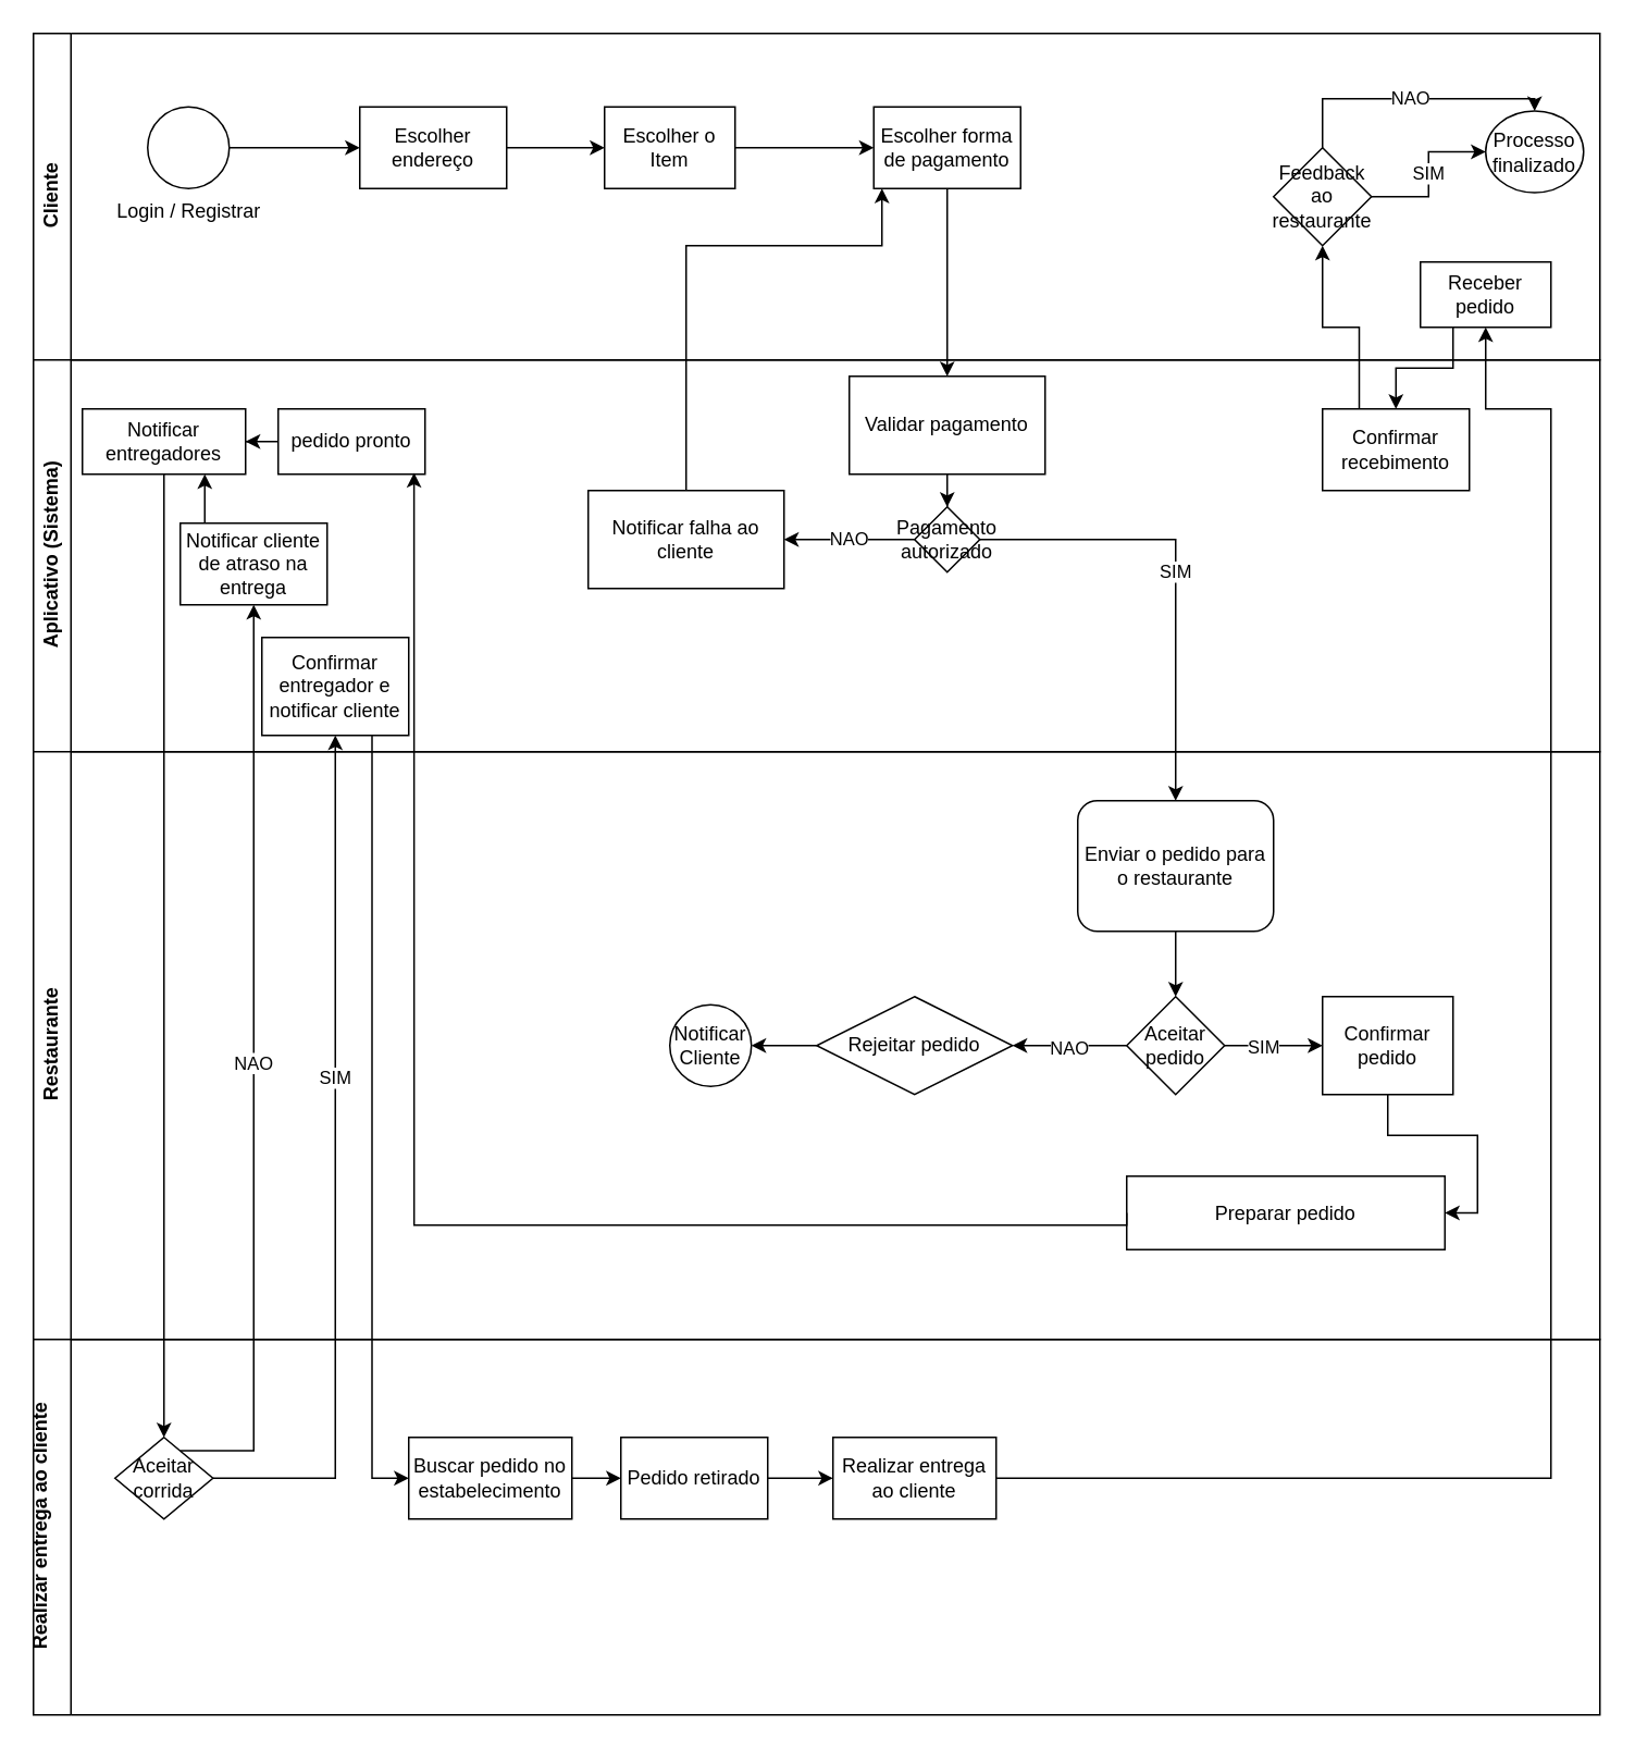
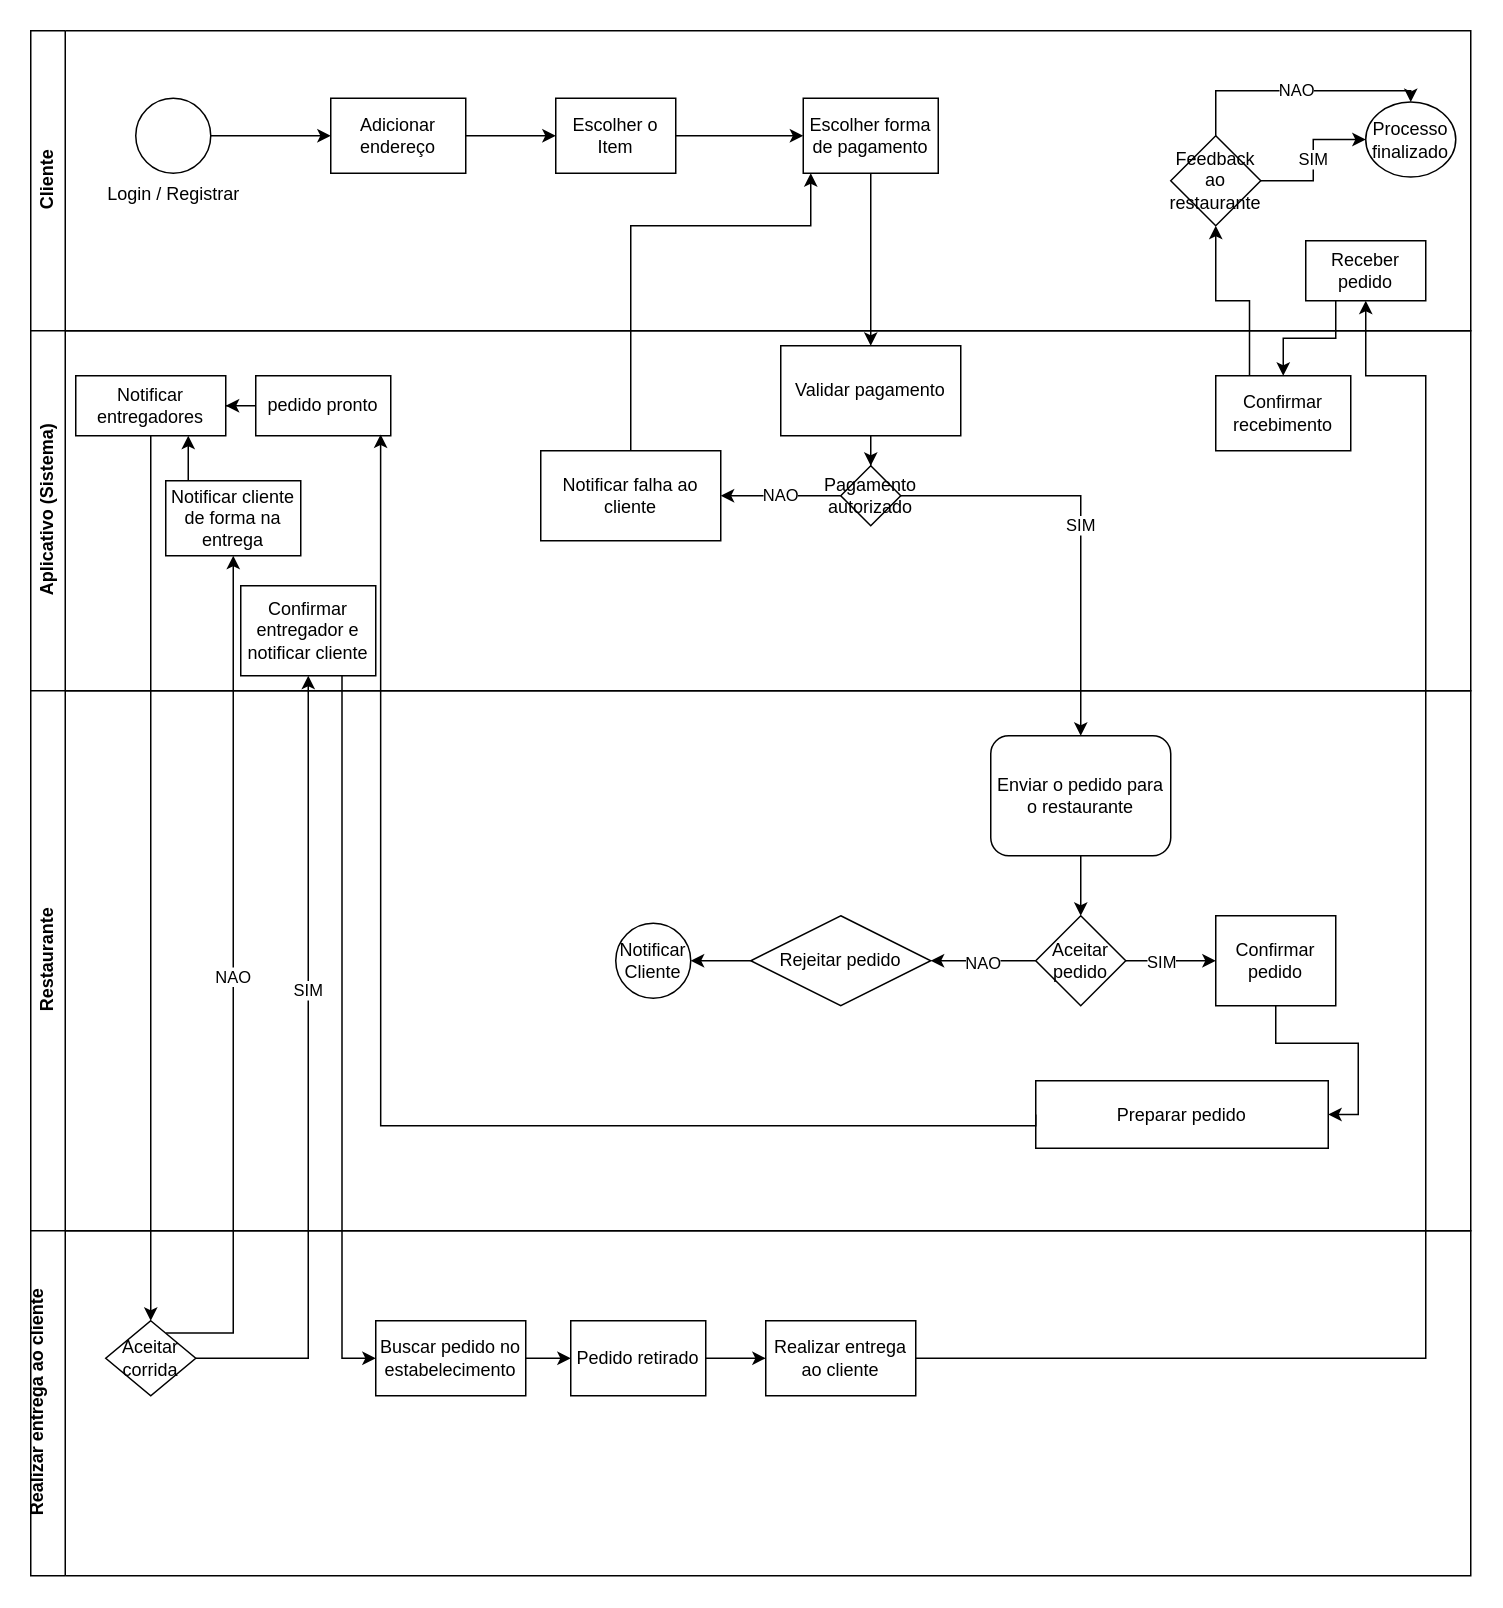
  <mxCell id="0" />
  <mxCell id="1" parent="0" />
  <mxCell id="2" value="Cliente" style="swimlane;horizontal=0;whiteSpace=wrap;html=1;" vertex="1" parent="1"><mxGeometry x="20" y="20" width="960" height="200" as="geometry"><mxRectangle x="190" y="230" width="40" height="70" as="alternateBounds" /></mxGeometry></mxCell>
  <mxCell id="3" style="edgeStyle=orthogonalEdgeStyle;rounded=0;orthogonalLoop=1;jettySize=auto;html=1;" edge="1" parent="2" source="4" target="6"><mxGeometry relative="1" as="geometry" /></mxCell>
- <mxCell id="4" value="Escolher endereço" style="whiteSpace=wrap;html=1;" vertex="1" parent="2"><mxGeometry x="200" y="45" width="90" height="50" as="geometry" /></mxCell>
+ <mxCell id="4" value="Adicionar endereço" style="whiteSpace=wrap;html=1;" vertex="1" parent="2"><mxGeometry x="200" y="45" width="90" height="50" as="geometry" /></mxCell>
  <mxCell id="5" style="edgeStyle=orthogonalEdgeStyle;rounded=0;orthogonalLoop=1;jettySize=auto;html=1;" edge="1" parent="2" source="6" target="7"><mxGeometry relative="1" as="geometry" /></mxCell>
  <mxCell id="6" value="Escolher o Item" style="whiteSpace=wrap;html=1;" vertex="1" parent="2"><mxGeometry x="350" y="45" width="80" height="50" as="geometry" /></mxCell>
  <mxCell id="7" value="Escolher forma de pagamento" style="whiteSpace=wrap;html=1;" vertex="1" parent="2"><mxGeometry x="515" y="45" width="90" height="50" as="geometry" /></mxCell>
  <mxCell id="8" value="Login / Registrar" style="shape=mxgraph.bpmn.shape;html=1;verticalLabelPosition=bottom;labelBackgroundColor=#ffffff;verticalAlign=top;perimeter=ellipsePerimeter;outline=standard;symbol=general;" parent="2" vertex="1"><mxGeometry x="70" y="45" width="50" height="50" as="geometry" /></mxCell>
  <mxCell id="9" style="edgeStyle=orthogonalEdgeStyle;rounded=0;orthogonalLoop=1;jettySize=auto;html=1;" edge="1" parent="2" source="8" target="4"><mxGeometry relative="1" as="geometry" /></mxCell>
  <mxCell id="10" value="Processo finalizado" style="ellipse;whiteSpace=wrap;html=1;" vertex="1" parent="2"><mxGeometry x="890" y="47.5" width="60" height="50" as="geometry" /></mxCell>
  <mxCell id="11" value="Receber pedido" style="whiteSpace=wrap;html=1;" vertex="1" parent="2"><mxGeometry x="850" y="140" width="80" height="40" as="geometry" /></mxCell>
  <mxCell id="12" value="SIM" style="edgeStyle=orthogonalEdgeStyle;rounded=0;orthogonalLoop=1;jettySize=auto;html=1;" edge="1" parent="2" source="14" target="10"><mxGeometry relative="1" as="geometry" /></mxCell>
  <mxCell id="13" value="NAO" style="edgeStyle=orthogonalEdgeStyle;rounded=0;orthogonalLoop=1;jettySize=auto;html=1;entryX=0.5;entryY=0;entryDx=0;entryDy=0;" edge="1" parent="2" source="14" target="10"><mxGeometry relative="1" as="geometry"><mxPoint x="920.0" y="40" as="targetPoint" /><Array as="points"><mxPoint x="790" y="40" /><mxPoint x="920" y="40" /></Array></mxGeometry></mxCell>
  <mxCell id="14" value="Feedback ao restaurante" style="rhombus;whiteSpace=wrap;html=1;" vertex="1" parent="2"><mxGeometry x="760" y="70" width="60" height="60" as="geometry" /></mxCell>
  <mxCell id="15" value="Aplicativo (Sistema)" style="swimlane;horizontal=0;whiteSpace=wrap;html=1;" vertex="1" parent="1"><mxGeometry x="20" y="220" width="960" height="240" as="geometry" /></mxCell>
  <mxCell id="16" value="Notificar falha ao cliente" style="whiteSpace=wrap;html=1;" vertex="1" parent="15"><mxGeometry x="340" y="80" width="120" height="60" as="geometry" /></mxCell>
  <mxCell id="17" value="NAO" style="edgeStyle=orthogonalEdgeStyle;rounded=0;orthogonalLoop=1;jettySize=auto;html=1;entryX=1;entryY=0.5;entryDx=0;entryDy=0;" edge="1" parent="15" source="18" target="16"><mxGeometry relative="1" as="geometry" /></mxCell>
  <mxCell id="18" value="Pagamento a&lt;span style=&quot;background-color: transparent; color: light-dark(rgb(0, 0, 0), rgb(255, 255, 255));&quot;&gt;utorizado&lt;/span&gt;" style="rhombus;verticalAlign=middle;align=center;fontColor=default;labelBackgroundColor=none;html=1;whiteSpace=wrap;spacingBottom=0;" vertex="1" parent="15"><mxGeometry x="540" y="90" width="40" height="40" as="geometry" /></mxCell>
  <mxCell id="19" style="edgeStyle=orthogonalEdgeStyle;rounded=0;orthogonalLoop=1;jettySize=auto;html=1;" edge="1" parent="15" source="20" target="18"><mxGeometry relative="1" as="geometry" /></mxCell>
  <mxCell id="20" value="Validar pagamento" style="whiteSpace=wrap;html=1;" vertex="1" parent="15"><mxGeometry x="500" y="10" width="120" height="60" as="geometry" /></mxCell>
  <mxCell id="21" style="edgeStyle=orthogonalEdgeStyle;rounded=0;orthogonalLoop=1;jettySize=auto;html=1;" edge="1" parent="15" source="22" target="25"><mxGeometry relative="1" as="geometry" /></mxCell>
  <mxCell id="22" value="pedido pronto" style="whiteSpace=wrap;html=1;" vertex="1" parent="15"><mxGeometry x="150" y="30" width="90" height="40" as="geometry" /></mxCell>
  <mxCell id="23" style="edgeStyle=orthogonalEdgeStyle;rounded=0;orthogonalLoop=1;jettySize=auto;html=1;entryX=0.75;entryY=1;entryDx=0;entryDy=0;" edge="1" parent="15" source="24" target="25"><mxGeometry relative="1" as="geometry"><Array as="points"><mxPoint x="100" y="100" /><mxPoint x="100" y="100" /></Array></mxGeometry></mxCell>
- <mxCell id="24" value="Notificar cliente&lt;br&gt;de atraso na entrega" style="whiteSpace=wrap;html=1;" vertex="1" parent="15"><mxGeometry x="90" y="100" width="90" height="50" as="geometry" /></mxCell>
+ <mxCell id="24" value="Notificar cliente&lt;br&gt;de forma na entrega" style="whiteSpace=wrap;html=1;" vertex="1" parent="15"><mxGeometry x="90" y="100" width="90" height="50" as="geometry" /></mxCell>
  <mxCell id="25" value="Notificar entregadores" style="whiteSpace=wrap;html=1;" vertex="1" parent="15"><mxGeometry x="30" y="30" width="100" height="40" as="geometry" /></mxCell>
  <mxCell id="26" value="Confirmar entregador e notificar cliente" style="whiteSpace=wrap;html=1;" vertex="1" parent="15"><mxGeometry x="140" y="170" width="90" height="60" as="geometry" /></mxCell>
  <mxCell id="27" value="Confirmar recebimento" style="whiteSpace=wrap;html=1;" vertex="1" parent="15"><mxGeometry x="790" y="30" width="90" height="50" as="geometry" /></mxCell>
  <mxCell id="28" value="Restaurante" style="swimlane;horizontal=0;whiteSpace=wrap;html=1;" vertex="1" parent="1"><mxGeometry x="20" y="460" width="960" height="360" as="geometry" /></mxCell>
  <mxCell id="29" value="" style="edgeStyle=orthogonalEdgeStyle;rounded=0;orthogonalLoop=1;jettySize=auto;html=1;" edge="1" parent="28" source="30" target="35"><mxGeometry relative="1" as="geometry" /></mxCell>
  <mxCell id="30" value="Enviar o pedido para o restaurante" style="html=1;whiteSpace=wrap;rounded=1;" parent="28" vertex="1"><mxGeometry x="640" y="30" width="120" height="80" as="geometry" /></mxCell>
  <mxCell id="31" value="" style="edgeStyle=orthogonalEdgeStyle;rounded=0;orthogonalLoop=1;jettySize=auto;html=1;" edge="1" parent="28" source="35" target="37"><mxGeometry relative="1" as="geometry" /></mxCell>
  <mxCell id="32" value="NAO" style="edgeLabel;html=1;align=center;verticalAlign=middle;resizable=0;points=[];" vertex="1" connectable="0" parent="31"><mxGeometry x="0.02" y="1" relative="1" as="geometry"><mxPoint as="offset" /></mxGeometry></mxCell>
  <mxCell id="33" value="" style="edgeStyle=orthogonalEdgeStyle;rounded=0;orthogonalLoop=1;jettySize=auto;html=1;" edge="1" parent="28" source="35" target="38"><mxGeometry relative="1" as="geometry" /></mxCell>
  <mxCell id="34" value="SIM" style="edgeLabel;html=1;align=center;verticalAlign=middle;resizable=0;points=[];" vertex="1" connectable="0" parent="33"><mxGeometry x="-0.433" y="-1" relative="1" as="geometry"><mxPoint x="6" y="-1" as="offset" /></mxGeometry></mxCell>
  <mxCell id="35" value="Aceitar pedido" style="rhombus;whiteSpace=wrap;html=1;" vertex="1" parent="28"><mxGeometry x="670" y="150" width="60" height="60" as="geometry" /></mxCell>
  <mxCell id="36" style="edgeStyle=orthogonalEdgeStyle;rounded=0;orthogonalLoop=1;jettySize=auto;html=1;" edge="1" parent="28" source="37" target="39"><mxGeometry relative="1" as="geometry" /></mxCell>
  <mxCell id="37" value="Rejeitar pedido" style="rhombus;whiteSpace=wrap;html=1;" vertex="1" parent="28"><mxGeometry x="480" y="150" width="120" height="60" as="geometry" /></mxCell>
  <mxCell id="38" value="Confirmar pedido" style="whiteSpace=wrap;html=1;" vertex="1" parent="28"><mxGeometry x="790" y="150" width="80" height="60" as="geometry" /></mxCell>
  <mxCell id="39" value="Notificar Cliente" style="ellipse;whiteSpace=wrap;html=1;" vertex="1" parent="28"><mxGeometry x="390" y="155" width="50" height="50" as="geometry" /></mxCell>
  <mxCell id="40" value="SIM" style="edgeStyle=orthogonalEdgeStyle;rounded=0;orthogonalLoop=1;jettySize=auto;html=1;entryX=0.5;entryY=0;entryDx=0;entryDy=0;" edge="1" parent="1" source="18" target="30"><mxGeometry relative="1" as="geometry"><mxPoint x="720" y="330" as="targetPoint" /></mxGeometry></mxCell>
  <mxCell id="41" value="Preparar pedido" style="whiteSpace=wrap;html=1;" vertex="1" parent="1"><mxGeometry x="690" y="720" width="195" height="45" as="geometry" /></mxCell>
  <mxCell id="42" style="edgeStyle=orthogonalEdgeStyle;rounded=0;orthogonalLoop=1;jettySize=auto;html=1;entryX=1;entryY=0.5;entryDx=0;entryDy=0;" edge="1" parent="1" source="38" target="41"><mxGeometry relative="1" as="geometry" /></mxCell>
  <mxCell id="43" style="edgeStyle=orthogonalEdgeStyle;rounded=0;orthogonalLoop=1;jettySize=auto;html=1;entryX=0.5;entryY=0;entryDx=0;entryDy=0;" edge="1" parent="1" source="7" target="20"><mxGeometry relative="1" as="geometry" /></mxCell>
  <mxCell id="44" style="edgeStyle=orthogonalEdgeStyle;rounded=0;orthogonalLoop=1;jettySize=auto;html=1;" edge="1" parent="1" source="16"><mxGeometry relative="1" as="geometry"><mxPoint x="540" y="115" as="targetPoint" /><Array as="points"><mxPoint x="420" y="150" /><mxPoint x="540" y="150" /><mxPoint x="540" y="115" /></Array></mxGeometry></mxCell>
  <mxCell id="45" value="&#10;Realizar entrega ao cliente&#10;&#10;" style="swimlane;horizontal=0;whiteSpace=wrap;html=1;startSize=23;" vertex="1" parent="1"><mxGeometry x="20" y="820" width="960" height="230" as="geometry" /></mxCell>
  <mxCell id="46" style="edgeStyle=orthogonalEdgeStyle;rounded=0;orthogonalLoop=1;jettySize=auto;html=1;" edge="1" parent="45" source="47" target="50"><mxGeometry relative="1" as="geometry" /></mxCell>
  <mxCell id="47" value="Buscar pedido no estabelecimento" style="whiteSpace=wrap;html=1;" vertex="1" parent="45"><mxGeometry x="230" y="60" width="100" height="50" as="geometry" /></mxCell>
  <mxCell id="48" value="Aceitar corrida" style="rhombus;whiteSpace=wrap;html=1;" vertex="1" parent="45"><mxGeometry x="50" y="60" width="60" height="50" as="geometry" /></mxCell>
  <mxCell id="49" style="edgeStyle=orthogonalEdgeStyle;rounded=0;orthogonalLoop=1;jettySize=auto;html=1;" edge="1" parent="45" source="50" target="51"><mxGeometry relative="1" as="geometry" /></mxCell>
  <mxCell id="50" value="Pedido retirado" style="whiteSpace=wrap;html=1;" vertex="1" parent="45"><mxGeometry x="360" y="60" width="90" height="50" as="geometry" /></mxCell>
  <mxCell id="51" value="Realizar entrega ao cliente" style="whiteSpace=wrap;html=1;" vertex="1" parent="45"><mxGeometry x="490" y="60" width="100" height="50" as="geometry" /></mxCell>
  <mxCell id="52" style="edgeStyle=orthogonalEdgeStyle;rounded=0;orthogonalLoop=1;jettySize=auto;html=1;entryX=0.5;entryY=0;entryDx=0;entryDy=0;" edge="1" parent="1" source="25" target="48"><mxGeometry relative="1" as="geometry"><mxPoint x="100" y="820" as="targetPoint" /></mxGeometry></mxCell>
  <mxCell id="53" value="NAO" style="edgeStyle=orthogonalEdgeStyle;rounded=0;orthogonalLoop=1;jettySize=auto;html=1;entryX=0.5;entryY=1;entryDx=0;entryDy=0;exitX=0.67;exitY=0.164;exitDx=0;exitDy=0;exitPerimeter=0;" edge="1" parent="1" source="48" target="24"><mxGeometry relative="1" as="geometry"><mxPoint x="111.937" y="829.947" as="sourcePoint" /><Array as="points"><mxPoint x="155" y="888" /></Array></mxGeometry></mxCell>
  <mxCell id="54" style="edgeStyle=orthogonalEdgeStyle;rounded=0;orthogonalLoop=1;jettySize=auto;html=1;exitX=0;exitY=0.5;exitDx=0;exitDy=0;entryX=0.925;entryY=0.979;entryDx=0;entryDy=0;entryPerimeter=0;" edge="1" parent="1" source="41" target="22"><mxGeometry relative="1" as="geometry"><mxPoint x="230" y="290" as="targetPoint" /><mxPoint x="690" y="689.947" as="sourcePoint" /><Array as="points"><mxPoint x="253" y="750" /></Array></mxGeometry></mxCell>
  <mxCell id="55" value="SIM" style="edgeStyle=orthogonalEdgeStyle;rounded=0;orthogonalLoop=1;jettySize=auto;html=1;entryX=0.5;entryY=1;entryDx=0;entryDy=0;" edge="1" parent="1" source="48" target="26"><mxGeometry x="0.207" relative="1" as="geometry"><mxPoint x="210" y="905" as="targetPoint" /><mxPoint as="offset" /></mxGeometry></mxCell>
  <mxCell id="56" style="edgeStyle=orthogonalEdgeStyle;rounded=0;orthogonalLoop=1;jettySize=auto;html=1;exitX=0.75;exitY=1;exitDx=0;exitDy=0;entryX=0;entryY=0.5;entryDx=0;entryDy=0;" edge="1" parent="1" source="26" target="47"><mxGeometry relative="1" as="geometry" /></mxCell>
  <mxCell id="57" style="edgeStyle=orthogonalEdgeStyle;rounded=0;orthogonalLoop=1;jettySize=auto;html=1;entryX=0.5;entryY=1;entryDx=0;entryDy=0;" edge="1" parent="1" source="51" target="11"><mxGeometry relative="1" as="geometry"><mxPoint x="960" y="905" as="targetPoint" /><Array as="points"><mxPoint x="950" y="905" /><mxPoint x="950" y="250" /><mxPoint x="910" y="250" /></Array></mxGeometry></mxCell>
  <mxCell id="58" style="edgeStyle=orthogonalEdgeStyle;rounded=0;orthogonalLoop=1;jettySize=auto;html=1;exitX=0.25;exitY=1;exitDx=0;exitDy=0;entryX=0.5;entryY=0;entryDx=0;entryDy=0;" edge="1" parent="1" source="11" target="27"><mxGeometry relative="1" as="geometry" /></mxCell>
  <mxCell id="59" style="edgeStyle=orthogonalEdgeStyle;rounded=0;orthogonalLoop=1;jettySize=auto;html=1;exitX=0.25;exitY=0;exitDx=0;exitDy=0;entryX=0.5;entryY=1;entryDx=0;entryDy=0;" edge="1" parent="1" source="27" target="14"><mxGeometry relative="1" as="geometry" /></mxCell>
